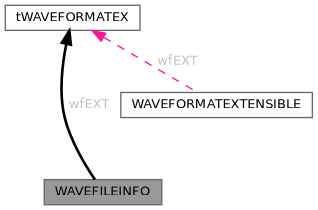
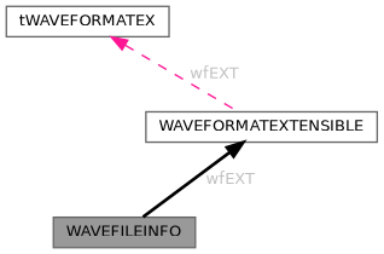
  digraph {
    node [color=gray40 fillcolor=white fontname=Helvetica fontsize=10 shape=box style=filled]
    edge [dir=back fontcolor=grey fontname=Helvetica fontsize=10 labelfontname=Helvetica labelfontsize=10]
    n1 [fillcolor=grey60 fontcolor=black height=0.2 label=WAVEFILEINFO width=0.4]
    n2 [height=0.2 label=WAVEFORMATEXTENSIBLE width=0.4]
    n3 [height=0.2 label=tWAVEFORMATEX width=0.4]
-   n3 -> n1 [color=black label=" wfEXT" style=bold]
+   n2 -> n1 [color=black label=" wfEXT" style=bold]
    n3 -> n2 [color=deeppink label=" wfEXT" style=dashed]
  }
